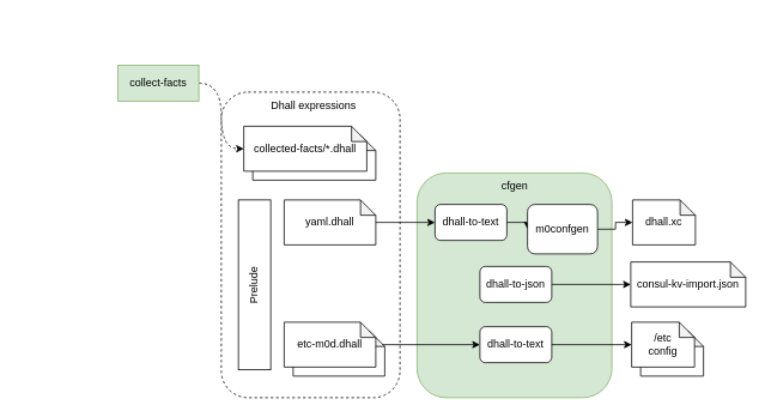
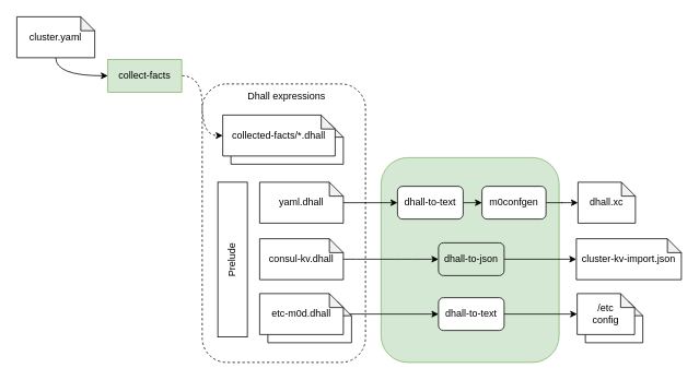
  <mxCell id="0" />
  <mxCell id="1" parent="0" />
  <mxCell id="2" value="/etc&lt;br&gt;config&lt;br&gt;" style="shape=note;whiteSpace=wrap;html=1;backgroundOutline=1;darkOpacity=0.05;size=17;" parent="1" vertex="1"><mxGeometry x="713" y="368" width="70" height="50" as="geometry" /></mxCell>
  <mxCell id="3" value="" style="rounded=1;whiteSpace=wrap;html=1;fillColor=#d5e8d4;strokeColor=#82b366;" parent="1" vertex="1"><mxGeometry x="464" y="192" width="217" height="250" as="geometry" /></mxCell>
  <mxCell id="4" value="" style="rounded=1;whiteSpace=wrap;html=1;dashed=1;" parent="1" vertex="1"><mxGeometry x="246" y="102" width="199" height="340" as="geometry" /></mxCell>
  <mxCell id="5" value="cluster-facts/*.dhall" style="shape=note;whiteSpace=wrap;html=1;backgroundOutline=1;darkOpacity=0.05;size=17;" parent="1" vertex="1"><mxGeometry x="281" y="150" width="137" height="50" as="geometry" /></mxCell>
  <mxCell id="6" value="collected-facts/*.dhall" style="shape=note;whiteSpace=wrap;html=1;backgroundOutline=1;darkOpacity=0.05;size=17;" parent="1" vertex="1"><mxGeometry x="271" y="140" width="137" height="50" as="geometry" /></mxCell>
  <mxCell id="7" value="" style="edgeStyle=orthogonalEdgeStyle;rounded=0;orthogonalLoop=1;jettySize=auto;html=1;" parent="1" source="8" target="13" edge="1"><mxGeometry relative="1" as="geometry" /></mxCell>
  <mxCell id="8" value="yaml.dhall" style="shape=note;whiteSpace=wrap;html=1;backgroundOutline=1;darkOpacity=0.05;size=17;" parent="1" vertex="1"><mxGeometry x="316" y="222" width="102" height="50" as="geometry" /></mxCell>
  <mxCell id="9" value="" style="edgeStyle=orthogonalEdgeStyle;rounded=0;orthogonalLoop=1;jettySize=auto;html=1;entryX=0;entryY=0.5;entryDx=0;entryDy=0;" parent="1" source="30" target="27" edge="1"><mxGeometry relative="1" as="geometry"><mxPoint x="478" y="383" as="targetPoint" /></mxGeometry></mxCell>
+ <mxCell id="10" value="" style="edgeStyle=orthogonalEdgeStyle;curved=1;orthogonalLoop=1;jettySize=auto;html=1;entryX=0;entryY=0.5;entryDx=0;entryDy=0;" parent="1" source="11" target="28" edge="1"><mxGeometry relative="1" as="geometry"><mxPoint x="478" y="316" as="targetPoint" /></mxGeometry></mxCell>
+ <mxCell id="11" value="consul-kv.dhall" style="shape=note;whiteSpace=wrap;html=1;backgroundOutline=1;darkOpacity=0.05;size=17;" parent="1" vertex="1"><mxGeometry x="316" y="291" width="102" height="50" as="geometry" /></mxCell>
  <mxCell id="12" style="edgeStyle=orthogonalEdgeStyle;rounded=0;orthogonalLoop=1;jettySize=auto;html=1;exitX=1;exitY=0.5;exitDx=0;exitDy=0;entryX=0;entryY=0.5;entryDx=0;entryDy=0;" parent="1" source="13" target="17" edge="1"><mxGeometry relative="1" as="geometry" /></mxCell>
  <mxCell id="13" value="dhall-to-text" style="rounded=1;whiteSpace=wrap;html=1;" parent="1" vertex="1"><mxGeometry x="484" y="227" width="80" height="40" as="geometry" /></mxCell>
  <mxCell id="14" value="" style="edgeStyle=orthogonalEdgeStyle;rounded=0;orthogonalLoop=1;jettySize=auto;html=1;exitX=1;exitY=0.5;exitDx=0;exitDy=0;entryX=0;entryY=0.5;entryDx=0;entryDy=0;entryPerimeter=0;" parent="1" source="27" target="25" edge="1"><mxGeometry relative="1" as="geometry"><mxPoint x="631" y="383" as="targetPoint" /><mxPoint x="578" y="383" as="sourcePoint" /></mxGeometry></mxCell>
  <mxCell id="15" value="" style="edgeStyle=orthogonalEdgeStyle;rounded=0;orthogonalLoop=1;jettySize=auto;html=1;exitX=1;exitY=0.5;exitDx=0;exitDy=0;entryX=0;entryY=0.5;entryDx=0;entryDy=0;entryPerimeter=0;" parent="1" source="28" target="26" edge="1"><mxGeometry relative="1" as="geometry"><mxPoint x="578" y="316" as="sourcePoint" /><mxPoint x="708" y="316" as="targetPoint" /></mxGeometry></mxCell>
  <mxCell id="16" value="" style="edgeStyle=orthogonalEdgeStyle;rounded=0;orthogonalLoop=1;jettySize=auto;html=1;entryX=0;entryY=0.5;entryDx=0;entryDy=0;entryPerimeter=0;" parent="1" source="17" target="24" edge="1"><mxGeometry relative="1" as="geometry"><mxPoint x="758" y="247" as="targetPoint" /></mxGeometry></mxCell>
- <mxCell id="17" value="m0confgen" style="rounded=1;whiteSpace=wrap;html=1;fontStyle=0" parent="1" vertex="1"><mxGeometry x="587" y="227" width="78" height="55" as="geometry" /></mxCell>
+ <mxCell id="17" value="m0confgen" style="rounded=1;whiteSpace=wrap;html=1;fontStyle=0" parent="1" vertex="1"><mxGeometry x="587" y="227" width="78" height="40" as="geometry" /></mxCell>
  <mxCell id="18" style="edgeStyle=orthogonalEdgeStyle;curved=1;orthogonalLoop=1;jettySize=auto;html=1;exitX=1;exitY=0.5;exitDx=0;exitDy=0;entryX=0;entryY=0.5;entryDx=0;entryDy=0;entryPerimeter=0;dashed=1;" parent="1" source="19" target="6" edge="1"><mxGeometry relative="1" as="geometry" /></mxCell>
  <mxCell id="19" value="collect-facts" style="whiteSpace=wrap;html=1;fillColor=#d5e8d4;strokeColor=#82b366;fontStyle=0;rounded=0;" parent="1" vertex="1"><mxGeometry x="131" y="72" width="90" height="40" as="geometry" /></mxCell>
- <mxCell id="22" value="cfgen" style="text;html=1;strokeColor=none;fillColor=none;align=center;verticalAlign=middle;whiteSpace=wrap;rounded=0;fontStyle=0" parent="1" vertex="1"><mxGeometry x="552.5" y="196" width="40" height="20" as="geometry" /></mxCell>
+ <mxCell id="20" style="edgeStyle=orthogonalEdgeStyle;orthogonalLoop=1;jettySize=auto;html=1;exitX=0.5;exitY=1;exitDx=0;exitDy=0;exitPerimeter=0;entryX=0;entryY=0.5;entryDx=0;entryDy=0;curved=1;" parent="1" source="21" target="19" edge="1"><mxGeometry relative="1" as="geometry" /></mxCell>
+ <mxCell id="21" value="cluster.yaml" style="shape=note;whiteSpace=wrap;html=1;backgroundOutline=1;darkOpacity=0.05;size=17;" parent="1" vertex="1"><mxGeometry x="20" y="20" width="95" height="50" as="geometry" /></mxCell>
  <mxCell id="23" value="Dhall expressions" style="text;html=1;strokeColor=none;fillColor=none;align=center;verticalAlign=middle;whiteSpace=wrap;rounded=0;" parent="1" vertex="1"><mxGeometry x="296" y="107" width="106" height="20" as="geometry" /></mxCell>
  <mxCell id="24" value="dhall.xc" style="shape=note;whiteSpace=wrap;html=1;backgroundOutline=1;darkOpacity=0.05;size=17;" parent="1" vertex="1"><mxGeometry x="704" y="222" width="70" height="50" as="geometry" /></mxCell>
  <mxCell id="25" value="/etc&lt;br&gt;config&lt;br&gt;" style="shape=note;whiteSpace=wrap;html=1;backgroundOutline=1;darkOpacity=0.05;size=17;" parent="1" vertex="1"><mxGeometry x="703" y="358" width="70" height="50" as="geometry" /></mxCell>
- <mxCell id="26" value="consul-kv-import.json" style="shape=note;whiteSpace=wrap;html=1;backgroundOutline=1;darkOpacity=0.05;size=17;" parent="1" vertex="1"><mxGeometry x="702" y="291" width="128" height="50" as="geometry" /></mxCell>
+ <mxCell id="26" value="cluster-kv-import.json" style="shape=note;whiteSpace=wrap;html=1;backgroundOutline=1;darkOpacity=0.05;size=17;" parent="1" vertex="1"><mxGeometry x="702" y="291" width="128" height="50" as="geometry" /></mxCell>
  <mxCell id="27" value="dhall-to-text" style="rounded=1;whiteSpace=wrap;html=1;" parent="1" vertex="1"><mxGeometry x="534" y="363" width="80" height="40" as="geometry" /></mxCell>
- <mxCell id="28" value="dhall-to-json" style="rounded=1;whiteSpace=wrap;html=1;" parent="1" vertex="1"><mxGeometry x="534" y="296" width="80" height="40" as="geometry" /></mxCell>
+ <mxCell id="28" value="dhall-to-json" style="rounded=1;whiteSpace=wrap;html=1;fillColor=#d5e8d4;" parent="1" vertex="1"><mxGeometry x="534" y="296" width="80" height="40" as="geometry" /></mxCell>
  <mxCell id="29" value="etc-m0d.dhall" style="shape=note;whiteSpace=wrap;html=1;backgroundOutline=1;darkOpacity=0.05;size=17;" parent="1" vertex="1"><mxGeometry x="326" y="368" width="102" height="50" as="geometry" /></mxCell>
  <mxCell id="30" value="etc-m0d.dhall" style="shape=note;whiteSpace=wrap;html=1;backgroundOutline=1;darkOpacity=0.05;size=17;" parent="1" vertex="1"><mxGeometry x="316" y="358" width="102" height="50" as="geometry" /></mxCell>
  <mxCell id="31" value="" style="rounded=0;whiteSpace=wrap;html=1;" parent="1" vertex="1"><mxGeometry x="265" y="222" width="36" height="189" as="geometry" /></mxCell>
  <mxCell id="32" value="Prelude" style="text;html=1;strokeColor=none;fillColor=none;align=center;verticalAlign=middle;whiteSpace=wrap;rounded=0;rotation=-90;" parent="1" vertex="1"><mxGeometry x="263" y="307" width="40" height="20" as="geometry" /></mxCell>
